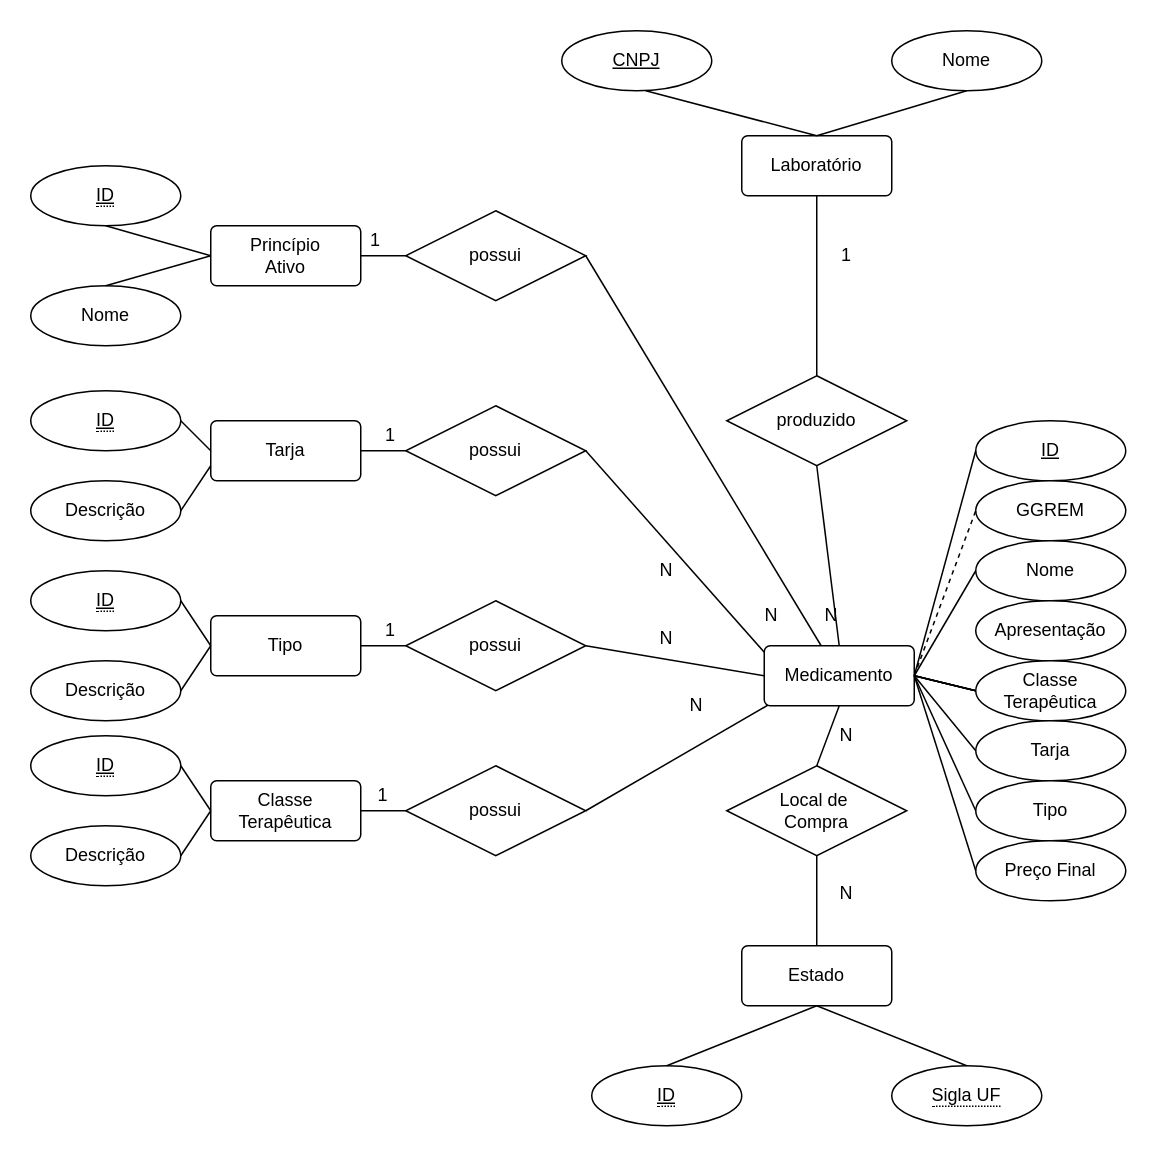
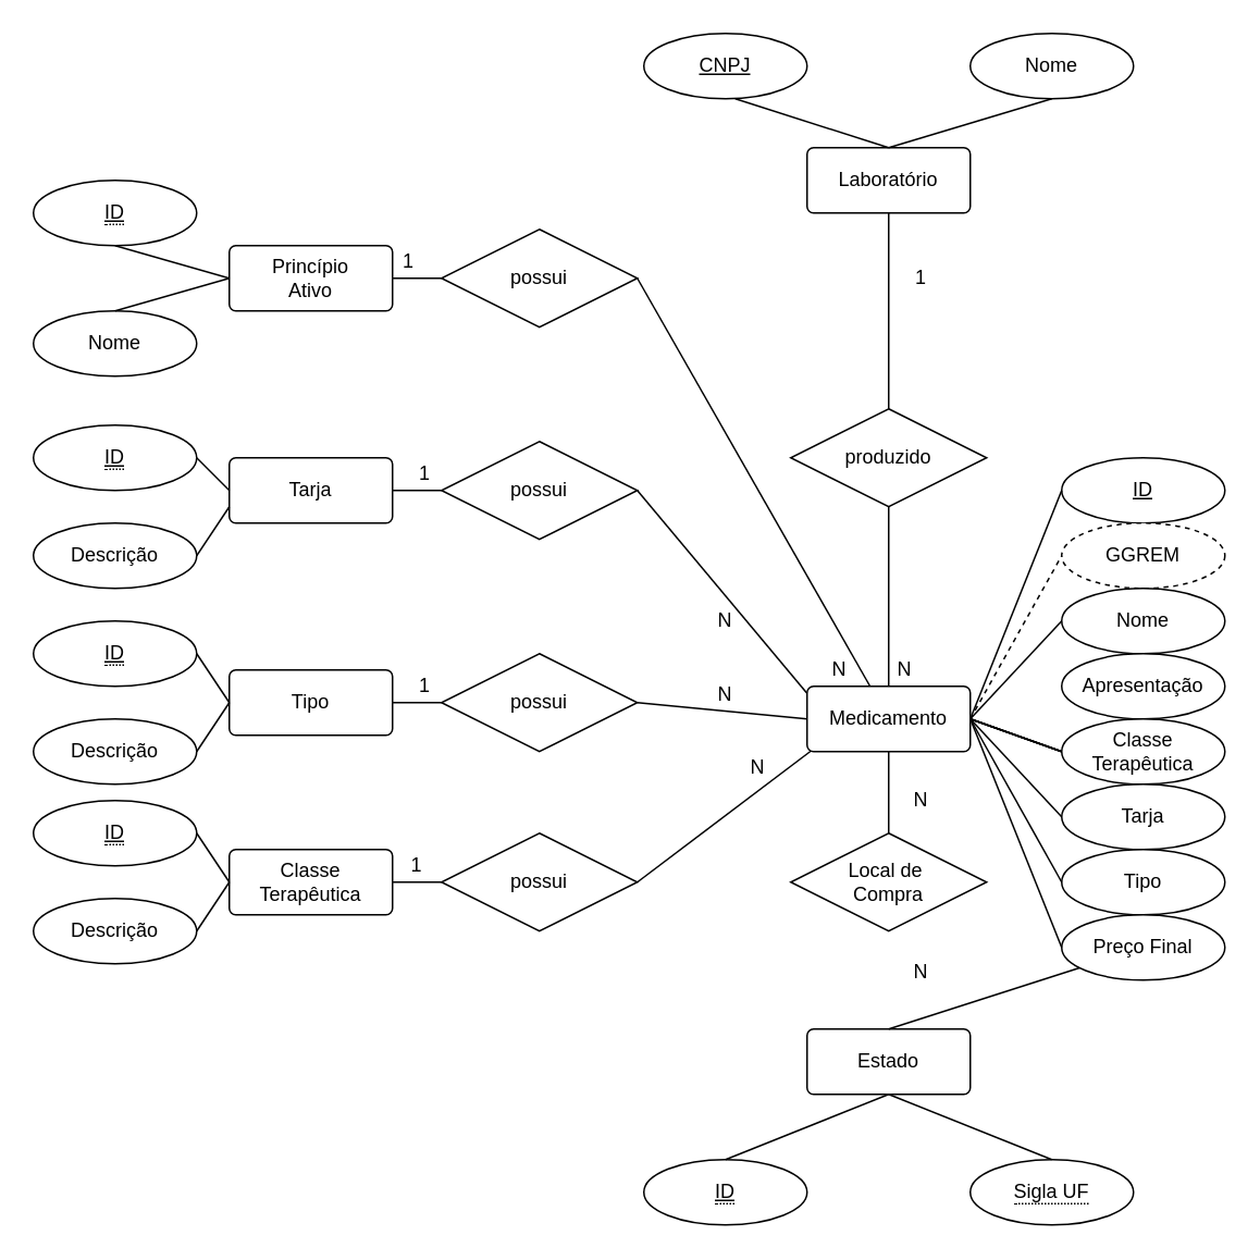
  <mxCell id="0" />
  <mxCell id="1" parent="0" />
- <mxCell id="2" value="Medicamento" style="rounded=1;arcSize=10;whiteSpace=wrap;html=1;align=center;" parent="1" vertex="1"><mxGeometry x="509" y="430" width="100" height="40" as="geometry" /></mxCell>
+ <mxCell id="2" value="Medicamento" style="rounded=1;arcSize=10;whiteSpace=wrap;html=1;align=center;" parent="1" vertex="1"><mxGeometry x="494" y="420" width="100" height="40" as="geometry" /></mxCell>
  <mxCell id="3" value="produzido" style="shape=rhombus;perimeter=rhombusPerimeter;whiteSpace=wrap;html=1;align=center;" parent="1" vertex="1"><mxGeometry x="484" y="250" width="120" height="60" as="geometry" /></mxCell>
  <mxCell id="4" value="Laboratório" style="rounded=1;arcSize=10;whiteSpace=wrap;html=1;align=center;" parent="1" vertex="1"><mxGeometry x="494" y="90" width="100" height="40" as="geometry" /></mxCell>
  <mxCell id="5" value="possui" style="shape=rhombus;perimeter=rhombusPerimeter;whiteSpace=wrap;html=1;align=center;" parent="1" vertex="1"><mxGeometry x="270" y="140" width="120" height="60" as="geometry" /></mxCell>
  <mxCell id="6" value="Princípio&lt;br&gt;Ativo" style="rounded=1;arcSize=10;whiteSpace=wrap;html=1;align=center;" parent="1" vertex="1"><mxGeometry x="140" y="150" width="100" height="40" as="geometry" /></mxCell>
  <mxCell id="7" value="&lt;span style=&quot;border-bottom: 1px dotted&quot;&gt;&lt;u&gt;ID&lt;/u&gt;&lt;/span&gt;" style="ellipse;whiteSpace=wrap;html=1;align=center;" parent="1" vertex="1"><mxGeometry x="20" y="110" width="100" height="40" as="geometry" /></mxCell>
  <mxCell id="8" value="Nome" style="ellipse;whiteSpace=wrap;html=1;align=center;" parent="1" vertex="1"><mxGeometry x="20" y="190" width="100" height="40" as="geometry" /></mxCell>
- <mxCell id="9" value="&lt;u&gt;CNPJ&lt;/u&gt;" style="ellipse;whiteSpace=wrap;html=1;align=center;" parent="1" vertex="1"><mxGeometry x="374" y="20" width="100" height="40" as="geometry" /></mxCell>
+ <mxCell id="9" value="&lt;u&gt;CNPJ&lt;/u&gt;" style="ellipse;whiteSpace=wrap;html=1;align=center;" parent="1" vertex="1"><mxGeometry x="394" y="20" width="100" height="40" as="geometry" /></mxCell>
  <mxCell id="10" value="Nome" style="ellipse;whiteSpace=wrap;html=1;align=center;" parent="1" vertex="1"><mxGeometry x="594" y="20" width="100" height="40" as="geometry" /></mxCell>
  <mxCell id="11" value="&lt;u&gt;ID&lt;/u&gt;" style="ellipse;whiteSpace=wrap;html=1;align=center;" parent="1" vertex="1"><mxGeometry x="650" y="280" width="100" height="40" as="geometry" /></mxCell>
- <mxCell id="12" value="GGREM" style="ellipse;whiteSpace=wrap;html=1;align=center;" parent="1" vertex="1"><mxGeometry x="650" y="320" width="100" height="40" as="geometry" /></mxCell>
+ <mxCell id="12" value="GGREM" style="ellipse;whiteSpace=wrap;html=1;align=center;dashed=1;" parent="1" vertex="1"><mxGeometry x="650" y="320" width="100" height="40" as="geometry" /></mxCell>
  <mxCell id="13" value="Nome" style="ellipse;whiteSpace=wrap;html=1;align=center;" parent="1" vertex="1"><mxGeometry x="650" y="360" width="100" height="40" as="geometry" /></mxCell>
  <mxCell id="14" value="Apresentação" style="ellipse;whiteSpace=wrap;html=1;align=center;" parent="1" vertex="1"><mxGeometry x="650" y="400" width="100" height="40" as="geometry" /></mxCell>
  <mxCell id="15" value="Classe&lt;br&gt;Terapêutica" style="ellipse;whiteSpace=wrap;html=1;align=center;" parent="1" vertex="1"><mxGeometry x="650" y="440" width="100" height="40" as="geometry" /></mxCell>
  <mxCell id="16" value="Tarja" style="ellipse;whiteSpace=wrap;html=1;align=center;" parent="1" vertex="1"><mxGeometry x="650" y="480" width="100" height="40" as="geometry" /></mxCell>
  <mxCell id="17" value="Tipo" style="ellipse;whiteSpace=wrap;html=1;align=center;" parent="1" vertex="1"><mxGeometry x="650" y="520" width="100" height="40" as="geometry" /></mxCell>
  <mxCell id="18" value="Preço Final" style="ellipse;whiteSpace=wrap;html=1;align=center;" parent="1" vertex="1"><mxGeometry x="650" y="560" width="100" height="40" as="geometry" /></mxCell>
  <mxCell id="19" value="Estado" style="rounded=1;arcSize=10;whiteSpace=wrap;html=1;align=center;" parent="1" vertex="1"><mxGeometry x="494" y="630" width="100" height="40" as="geometry" /></mxCell>
  <mxCell id="20" value="&lt;span style=&quot;border-bottom: 1px dotted&quot;&gt;&lt;u&gt;ID&lt;/u&gt;&lt;/span&gt;" style="ellipse;whiteSpace=wrap;html=1;align=center;" parent="1" vertex="1"><mxGeometry x="394" y="710" width="100" height="40" as="geometry" /></mxCell>
  <mxCell id="21" value="&lt;span style=&quot;border-bottom: 1px dotted&quot;&gt;Sigla UF&lt;/span&gt;" style="ellipse;whiteSpace=wrap;html=1;align=center;fontStyle=0" parent="1" vertex="1"><mxGeometry x="594" y="710" width="100" height="40" as="geometry" /></mxCell>
  <mxCell id="22" value="" style="endArrow=none;html=1;rounded=0;entryX=0;entryY=0.5;entryDx=0;entryDy=0;exitX=0.5;exitY=1;exitDx=0;exitDy=0;" parent="1" source="7" target="6" edge="1"><mxGeometry relative="1" as="geometry"><mxPoint x="0" y="168.67" as="sourcePoint" /><mxPoint x="160" y="168.67" as="targetPoint" /></mxGeometry></mxCell>
  <mxCell id="23" value="" style="endArrow=none;html=1;rounded=0;entryX=0;entryY=0.5;entryDx=0;entryDy=0;exitX=0.5;exitY=0;exitDx=0;exitDy=0;" parent="1" source="8" target="6" edge="1"><mxGeometry relative="1" as="geometry"><mxPoint x="80" y="270" as="sourcePoint" /><mxPoint x="240" y="270" as="targetPoint" /></mxGeometry></mxCell>
  <mxCell id="24" value="" style="endArrow=none;html=1;rounded=0;exitX=1;exitY=0.5;exitDx=0;exitDy=0;entryX=0;entryY=0.5;entryDx=0;entryDy=0;" parent="1" source="6" target="5" edge="1"><mxGeometry relative="1" as="geometry"><mxPoint x="180" y="270" as="sourcePoint" /><mxPoint x="340" y="270" as="targetPoint" /></mxGeometry></mxCell>
  <mxCell id="25" value="1" style="text;html=1;strokeColor=none;fillColor=none;align=center;verticalAlign=middle;whiteSpace=wrap;rounded=0;" parent="1" vertex="1"><mxGeometry x="230" y="150" width="40" height="20" as="geometry" /></mxCell>
  <mxCell id="26" value="" style="endArrow=none;html=1;rounded=0;exitX=1;exitY=0.5;exitDx=0;exitDy=0;" parent="1" source="5" target="2" edge="1"><mxGeometry relative="1" as="geometry"><mxPoint x="370" y="540" as="sourcePoint" /><mxPoint x="490" y="440" as="targetPoint" /></mxGeometry></mxCell>
  <mxCell id="27" value="N" style="text;html=1;strokeColor=none;fillColor=none;align=center;verticalAlign=middle;whiteSpace=wrap;rounded=0;" parent="1" vertex="1"><mxGeometry x="494" y="400" width="40" height="20" as="geometry" /></mxCell>
  <mxCell id="28" value="Local de&amp;nbsp;&lt;br&gt;Compra" style="shape=rhombus;perimeter=rhombusPerimeter;whiteSpace=wrap;html=1;align=center;" parent="1" vertex="1"><mxGeometry x="484" y="510" width="120" height="60" as="geometry" /></mxCell>
  <mxCell id="29" value="" style="endArrow=none;html=1;rounded=0;exitX=0.5;exitY=1;exitDx=0;exitDy=0;entryX=0.5;entryY=0;entryDx=0;entryDy=0;" parent="1" source="2" target="28" edge="1"><mxGeometry relative="1" as="geometry"><mxPoint x="430" y="530" as="sourcePoint" /><mxPoint x="590" y="530" as="targetPoint" /></mxGeometry></mxCell>
  <mxCell id="30" value="N" style="text;html=1;strokeColor=none;fillColor=none;align=center;verticalAlign=middle;whiteSpace=wrap;rounded=0;" parent="1" vertex="1"><mxGeometry x="544" y="480" width="40" height="20" as="geometry" /></mxCell>
- <mxCell id="31" value="" style="endArrow=none;html=1;rounded=0;exitX=0.5;exitY=0;exitDx=0;exitDy=0;entryX=0.5;entryY=1;entryDx=0;entryDy=0;" parent="1" source="19" target="28" edge="1"><mxGeometry relative="1" as="geometry"><mxPoint x="450" y="540" as="sourcePoint" /><mxPoint x="610" y="540" as="targetPoint" /></mxGeometry></mxCell>
+ <mxCell id="31" value="" style="endArrow=none;html=1;rounded=0;exitX=0.5;exitY=0;exitDx=0;exitDy=0;" parent="1" source="19" target="18" edge="1"><mxGeometry relative="1" as="geometry"><mxPoint x="450" y="540" as="sourcePoint" /><mxPoint x="610" y="540" as="targetPoint" /></mxGeometry></mxCell>
  <mxCell id="32" value="N" style="text;html=1;strokeColor=none;fillColor=none;align=center;verticalAlign=middle;whiteSpace=wrap;rounded=0;" parent="1" vertex="1"><mxGeometry x="544" y="585" width="40" height="20" as="geometry" /></mxCell>
  <mxCell id="33" value="N" style="text;html=1;strokeColor=none;fillColor=none;align=center;verticalAlign=middle;whiteSpace=wrap;rounded=0;" parent="1" vertex="1"><mxGeometry x="534" y="400" width="40" height="20" as="geometry" /></mxCell>
  <mxCell id="34" value="" style="endArrow=none;html=1;rounded=0;exitX=0.5;exitY=0;exitDx=0;exitDy=0;entryX=0.5;entryY=1;entryDx=0;entryDy=0;" parent="1" source="2" target="3" edge="1"><mxGeometry relative="1" as="geometry"><mxPoint x="510" y="540" as="sourcePoint" /><mxPoint x="670" y="540" as="targetPoint" /></mxGeometry></mxCell>
  <mxCell id="35" value="" style="endArrow=none;html=1;rounded=0;entryX=0.5;entryY=0;entryDx=0;entryDy=0;" parent="1" source="4" target="3" edge="1"><mxGeometry relative="1" as="geometry"><mxPoint x="490" y="390" as="sourcePoint" /><mxPoint x="650" y="390" as="targetPoint" /></mxGeometry></mxCell>
  <mxCell id="36" value="1" style="text;html=1;strokeColor=none;fillColor=none;align=center;verticalAlign=middle;whiteSpace=wrap;rounded=0;" parent="1" vertex="1"><mxGeometry x="544" y="160" width="40" height="20" as="geometry" /></mxCell>
  <mxCell id="37" value="" style="endArrow=none;html=1;rounded=0;exitX=0.56;exitY=1;exitDx=0;exitDy=0;exitPerimeter=0;entryX=0.5;entryY=0;entryDx=0;entryDy=0;" parent="1" source="9" target="4" edge="1"><mxGeometry relative="1" as="geometry"><mxPoint x="460" y="200" as="sourcePoint" /><mxPoint x="620" y="200" as="targetPoint" /></mxGeometry></mxCell>
  <mxCell id="38" value="" style="endArrow=none;html=1;rounded=0;entryX=0.5;entryY=1;entryDx=0;entryDy=0;exitX=0.5;exitY=0;exitDx=0;exitDy=0;" parent="1" source="4" target="10" edge="1"><mxGeometry relative="1" as="geometry"><mxPoint x="450" y="430" as="sourcePoint" /><mxPoint x="610" y="430" as="targetPoint" /></mxGeometry></mxCell>
  <mxCell id="39" value="" style="endArrow=none;html=1;rounded=0;exitX=1;exitY=0.5;exitDx=0;exitDy=0;entryX=0;entryY=0.5;entryDx=0;entryDy=0;" parent="1" source="2" target="18" edge="1"><mxGeometry relative="1" as="geometry"><mxPoint x="520" y="580" as="sourcePoint" /><mxPoint x="680" y="580" as="targetPoint" /></mxGeometry></mxCell>
  <mxCell id="40" value="" style="endArrow=none;html=1;rounded=0;exitX=1;exitY=0.5;exitDx=0;exitDy=0;entryX=0;entryY=0.5;entryDx=0;entryDy=0;" parent="1" source="2" target="17" edge="1"><mxGeometry relative="1" as="geometry"><mxPoint x="520" y="580" as="sourcePoint" /><mxPoint x="680" y="580" as="targetPoint" /></mxGeometry></mxCell>
  <mxCell id="41" value="" style="endArrow=none;html=1;rounded=0;entryX=0;entryY=0.5;entryDx=0;entryDy=0;exitX=1;exitY=0.5;exitDx=0;exitDy=0;" parent="1" source="2" target="16" edge="1"><mxGeometry relative="1" as="geometry"><mxPoint x="600" y="440" as="sourcePoint" /><mxPoint x="680" y="580" as="targetPoint" /></mxGeometry></mxCell>
  <mxCell id="42" value="" style="endArrow=none;html=1;rounded=0;exitX=1;exitY=0.5;exitDx=0;exitDy=0;" parent="1" source="2" edge="1"><mxGeometry relative="1" as="geometry"><mxPoint x="600" y="500" as="sourcePoint" /><mxPoint x="650" y="460" as="targetPoint" /></mxGeometry></mxCell>
  <mxCell id="43" value="" style="endArrow=none;html=1;rounded=0;exitX=1;exitY=0.5;exitDx=0;exitDy=0;entryX=0;entryY=0.5;entryDx=0;entryDy=0;" parent="1" source="2" target="15" edge="1"><mxGeometry relative="1" as="geometry"><mxPoint x="600" y="500" as="sourcePoint" /><mxPoint x="760" y="500" as="targetPoint" /></mxGeometry></mxCell>
  <mxCell id="44" value="" style="endArrow=none;html=1;rounded=0;exitX=1;exitY=0.5;exitDx=0;exitDy=0;" parent="1" source="2" edge="1"><mxGeometry relative="1" as="geometry"><mxPoint x="600" y="500" as="sourcePoint" /><mxPoint x="650" y="460" as="targetPoint" /></mxGeometry></mxCell>
  <mxCell id="45" value="" style="endArrow=none;html=1;rounded=0;exitX=1;exitY=0.5;exitDx=0;exitDy=0;" parent="1" source="2" edge="1"><mxGeometry relative="1" as="geometry"><mxPoint x="600" y="500" as="sourcePoint" /><mxPoint x="650" y="460" as="targetPoint" /></mxGeometry></mxCell>
  <mxCell id="46" value="" style="endArrow=none;html=1;rounded=0;exitX=1;exitY=0.5;exitDx=0;exitDy=0;entryX=0;entryY=0.5;entryDx=0;entryDy=0;" parent="1" source="2" target="13" edge="1"><mxGeometry relative="1" as="geometry"><mxPoint x="570" y="510" as="sourcePoint" /><mxPoint x="730" y="510" as="targetPoint" /></mxGeometry></mxCell>
  <mxCell id="47" value="" style="endArrow=none;html=1;rounded=0;exitX=1;exitY=0.5;exitDx=0;exitDy=0;entryX=0;entryY=0.5;entryDx=0;entryDy=0;dashed=1;" parent="1" source="2" target="12" edge="1"><mxGeometry relative="1" as="geometry"><mxPoint x="570" y="510" as="sourcePoint" /><mxPoint x="730" y="510" as="targetPoint" /></mxGeometry></mxCell>
  <mxCell id="48" value="" style="endArrow=none;html=1;rounded=0;exitX=1;exitY=0.5;exitDx=0;exitDy=0;entryX=0;entryY=0.5;entryDx=0;entryDy=0;" parent="1" source="2" target="11" edge="1"><mxGeometry relative="1" as="geometry"><mxPoint x="600" y="440" as="sourcePoint" /><mxPoint x="730" y="510" as="targetPoint" /></mxGeometry></mxCell>
  <mxCell id="49" value="" style="endArrow=none;html=1;rounded=0;exitX=0.5;exitY=1;exitDx=0;exitDy=0;entryX=0.5;entryY=0;entryDx=0;entryDy=0;" parent="1" source="19" target="21" edge="1"><mxGeometry relative="1" as="geometry"><mxPoint x="440" y="750" as="sourcePoint" /><mxPoint x="600" y="750" as="targetPoint" /></mxGeometry></mxCell>
  <mxCell id="50" value="" style="endArrow=none;html=1;rounded=0;exitX=0.5;exitY=0;exitDx=0;exitDy=0;entryX=0.5;entryY=1;entryDx=0;entryDy=0;" parent="1" source="20" target="19" edge="1"><mxGeometry relative="1" as="geometry"><mxPoint x="440" y="750" as="sourcePoint" /><mxPoint x="600" y="750" as="targetPoint" /></mxGeometry></mxCell>
  <mxCell id="51" value="Tarja" style="rounded=1;arcSize=10;whiteSpace=wrap;html=1;align=center;" vertex="1" parent="1"><mxGeometry x="140" y="280" width="100" height="40" as="geometry" /></mxCell>
  <mxCell id="52" value="Tipo" style="rounded=1;arcSize=10;whiteSpace=wrap;html=1;align=center;" vertex="1" parent="1"><mxGeometry x="140" y="410" width="100" height="40" as="geometry" /></mxCell>
  <mxCell id="53" value="Classe Terapêutica" style="rounded=1;arcSize=10;whiteSpace=wrap;html=1;align=center;" vertex="1" parent="1"><mxGeometry x="140" y="520" width="100" height="40" as="geometry" /></mxCell>
  <mxCell id="54" value="possui" style="shape=rhombus;perimeter=rhombusPerimeter;whiteSpace=wrap;html=1;align=center;" vertex="1" parent="1"><mxGeometry x="270" y="270" width="120" height="60" as="geometry" /></mxCell>
  <mxCell id="55" value="possui" style="shape=rhombus;perimeter=rhombusPerimeter;whiteSpace=wrap;html=1;align=center;" vertex="1" parent="1"><mxGeometry x="270" y="400" width="120" height="60" as="geometry" /></mxCell>
  <mxCell id="56" value="possui" style="shape=rhombus;perimeter=rhombusPerimeter;whiteSpace=wrap;html=1;align=center;" vertex="1" parent="1"><mxGeometry x="270" y="510" width="120" height="60" as="geometry" /></mxCell>
  <mxCell id="57" value="&lt;span style=&quot;border-bottom: 1px dotted&quot;&gt;&lt;u&gt;ID&lt;/u&gt;&lt;/span&gt;" style="ellipse;whiteSpace=wrap;html=1;align=center;" vertex="1" parent="1"><mxGeometry x="20" y="260" width="100" height="40" as="geometry" /></mxCell>
  <mxCell id="58" value="Descrição" style="ellipse;whiteSpace=wrap;html=1;align=center;" vertex="1" parent="1"><mxGeometry x="20" y="320" width="100" height="40" as="geometry" /></mxCell>
  <mxCell id="59" value="" style="endArrow=none;html=1;rounded=0;exitX=1;exitY=0.5;exitDx=0;exitDy=0;entryX=0;entryY=0.5;entryDx=0;entryDy=0;" edge="1" parent="1" source="57" target="51"><mxGeometry relative="1" as="geometry"><mxPoint x="340" y="360" as="sourcePoint" /><mxPoint x="500" y="360" as="targetPoint" /></mxGeometry></mxCell>
  <mxCell id="60" value="" style="endArrow=none;html=1;rounded=0;exitX=1;exitY=0.5;exitDx=0;exitDy=0;entryX=0;entryY=0.75;entryDx=0;entryDy=0;" edge="1" parent="1" source="58" target="51"><mxGeometry relative="1" as="geometry"><mxPoint x="340" y="360" as="sourcePoint" /><mxPoint x="500" y="360" as="targetPoint" /></mxGeometry></mxCell>
  <mxCell id="61" value="&lt;span style=&quot;border-bottom: 1px dotted&quot;&gt;&lt;u&gt;ID&lt;/u&gt;&lt;/span&gt;" style="ellipse;whiteSpace=wrap;html=1;align=center;" vertex="1" parent="1"><mxGeometry x="20" y="380" width="100" height="40" as="geometry" /></mxCell>
  <mxCell id="62" value="Descrição" style="ellipse;whiteSpace=wrap;html=1;align=center;" vertex="1" parent="1"><mxGeometry x="20" y="440" width="100" height="40" as="geometry" /></mxCell>
  <mxCell id="63" value="" style="endArrow=none;html=1;rounded=0;exitX=1;exitY=0.5;exitDx=0;exitDy=0;entryX=0;entryY=0.75;entryDx=0;entryDy=0;" edge="1" parent="1" source="62"><mxGeometry relative="1" as="geometry"><mxPoint x="340" y="480" as="sourcePoint" /><mxPoint x="140" y="430" as="targetPoint" /></mxGeometry></mxCell>
  <mxCell id="64" value="" style="endArrow=none;html=1;rounded=0;exitX=1;exitY=0.5;exitDx=0;exitDy=0;entryX=0;entryY=0.5;entryDx=0;entryDy=0;" edge="1" parent="1" source="61" target="52"><mxGeometry relative="1" as="geometry"><mxPoint x="130" y="290" as="sourcePoint" /><mxPoint x="150" y="310" as="targetPoint" /></mxGeometry></mxCell>
  <mxCell id="65" value="&lt;span style=&quot;border-bottom: 1px dotted&quot;&gt;&lt;u&gt;ID&lt;/u&gt;&lt;/span&gt;" style="ellipse;whiteSpace=wrap;html=1;align=center;" vertex="1" parent="1"><mxGeometry x="20" y="490" width="100" height="40" as="geometry" /></mxCell>
  <mxCell id="66" value="Descrição" style="ellipse;whiteSpace=wrap;html=1;align=center;" vertex="1" parent="1"><mxGeometry x="20" y="550" width="100" height="40" as="geometry" /></mxCell>
  <mxCell id="67" value="" style="endArrow=none;html=1;rounded=0;exitX=1;exitY=0.5;exitDx=0;exitDy=0;entryX=0;entryY=0.75;entryDx=0;entryDy=0;" edge="1" parent="1" source="66"><mxGeometry relative="1" as="geometry"><mxPoint x="340" y="590" as="sourcePoint" /><mxPoint x="140" y="540" as="targetPoint" /></mxGeometry></mxCell>
  <mxCell id="68" value="" style="endArrow=none;html=1;rounded=0;exitX=1;exitY=0.5;exitDx=0;exitDy=0;entryX=0;entryY=0.5;entryDx=0;entryDy=0;" edge="1" parent="1" source="65"><mxGeometry relative="1" as="geometry"><mxPoint x="130" y="400" as="sourcePoint" /><mxPoint x="140" y="540" as="targetPoint" /></mxGeometry></mxCell>
  <mxCell id="69" value="" style="endArrow=none;html=1;rounded=0;exitX=1;exitY=0.5;exitDx=0;exitDy=0;entryX=0;entryY=0.108;entryDx=0;entryDy=0;entryPerimeter=0;" edge="1" parent="1" source="54" target="2"><mxGeometry relative="1" as="geometry"><mxPoint x="340" y="360" as="sourcePoint" /><mxPoint x="500" y="360" as="targetPoint" /></mxGeometry></mxCell>
  <mxCell id="70" value="" style="endArrow=none;html=1;rounded=0;entryX=0;entryY=0.5;entryDx=0;entryDy=0;" edge="1" parent="1" target="2"><mxGeometry relative="1" as="geometry"><mxPoint x="390" y="430" as="sourcePoint" /><mxPoint x="490" y="440" as="targetPoint" /></mxGeometry></mxCell>
  <mxCell id="71" value="" style="endArrow=none;html=1;rounded=0;exitX=1;exitY=0.5;exitDx=0;exitDy=0;entryX=0.023;entryY=0.992;entryDx=0;entryDy=0;entryPerimeter=0;" edge="1" parent="1" source="56" target="2"><mxGeometry relative="1" as="geometry"><mxPoint x="340" y="360" as="sourcePoint" /><mxPoint x="490" y="440" as="targetPoint" /></mxGeometry></mxCell>
  <mxCell id="72" value="" style="line;strokeWidth=1;rotatable=0;dashed=0;labelPosition=right;align=left;verticalAlign=middle;spacingTop=0;spacingLeft=6;points=[];portConstraint=eastwest;" vertex="1" parent="1"><mxGeometry x="240" y="425" width="30" height="10" as="geometry" /></mxCell>
  <mxCell id="73" value="" style="line;strokeWidth=1;rotatable=0;dashed=0;labelPosition=right;align=left;verticalAlign=middle;spacingTop=0;spacingLeft=6;points=[];portConstraint=eastwest;" vertex="1" parent="1"><mxGeometry x="240" y="295" width="30" height="10" as="geometry" /></mxCell>
  <mxCell id="74" value="" style="line;strokeWidth=1;rotatable=0;dashed=0;labelPosition=right;align=left;verticalAlign=middle;spacingTop=0;spacingLeft=6;points=[];portConstraint=eastwest;" vertex="1" parent="1"><mxGeometry x="240" y="535" width="30" height="10" as="geometry" /></mxCell>
  <mxCell id="75" value="N" style="text;html=1;strokeColor=none;fillColor=none;align=center;verticalAlign=middle;whiteSpace=wrap;rounded=0;" vertex="1" parent="1"><mxGeometry x="424" y="370" width="40" height="20" as="geometry" /></mxCell>
  <mxCell id="76" value="N" style="text;html=1;strokeColor=none;fillColor=none;align=center;verticalAlign=middle;whiteSpace=wrap;rounded=0;" vertex="1" parent="1"><mxGeometry x="424" y="415" width="40" height="20" as="geometry" /></mxCell>
  <mxCell id="77" value="N" style="text;html=1;strokeColor=none;fillColor=none;align=center;verticalAlign=middle;whiteSpace=wrap;rounded=0;" vertex="1" parent="1"><mxGeometry x="444" y="460" width="40" height="20" as="geometry" /></mxCell>
  <mxCell id="78" value="1" style="text;html=1;strokeColor=none;fillColor=none;align=center;verticalAlign=middle;whiteSpace=wrap;rounded=0;" vertex="1" parent="1"><mxGeometry x="240" y="280" width="40" height="20" as="geometry" /></mxCell>
  <mxCell id="79" value="1" style="text;html=1;strokeColor=none;fillColor=none;align=center;verticalAlign=middle;whiteSpace=wrap;rounded=0;" vertex="1" parent="1"><mxGeometry x="240" y="410" width="40" height="20" as="geometry" /></mxCell>
  <mxCell id="80" value="1" style="text;html=1;strokeColor=none;fillColor=none;align=center;verticalAlign=middle;whiteSpace=wrap;rounded=0;" vertex="1" parent="1"><mxGeometry x="235" y="520" width="40" height="20" as="geometry" /></mxCell>
